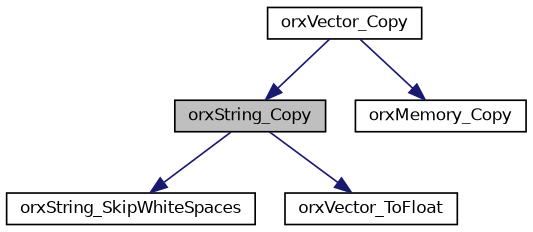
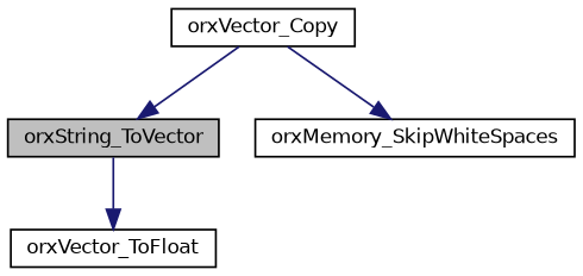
  digraph {
    fontname="DejaVu Sans"
    rankdir=TB
    node [color=black fontname="DejaVu Sans" fontsize=10 shape=record]
    edge [color=midnightblue fontname="DejaVu Sans" fontsize=10 labelfontname=FreeSans labelfontsize=10 style=solid]
-   n1 [fillcolor=grey75 fontcolor=black height=0.2 label=orxString_Copy style=filled width=0.4]
-   n2 [height=0.2 label=orxString_SkipWhiteSpaces width=0.4]
+   n1 [fillcolor=grey75 fontcolor=black height=0.2 label=orxString_ToVector style=filled width=0.4]
    n3 [height=0.2 label=orxVector_ToFloat width=0.4]
    n4 [height=0.2 label=orxVector_Copy width=0.4]
-   n5 [height=0.2 label=orxMemory_Copy width=0.4]
-   n1 -> n2
+   n5 [height=0.2 label=orxMemory_SkipWhiteSpaces width=0.4]
    n1 -> n3
    n4 -> n1
    n4 -> n5
  }
